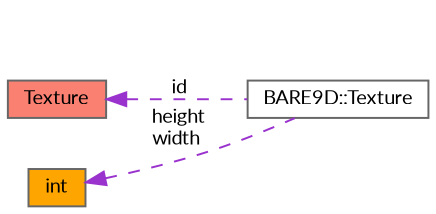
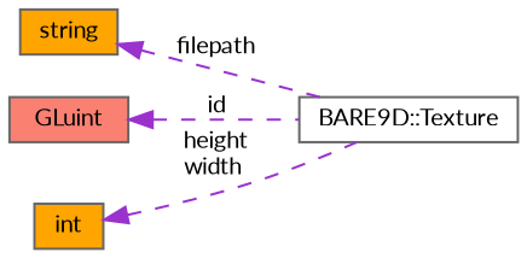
  digraph {
    fontname=Lato
    rankdir=LR
    node [color=gray40 fillcolor=orange fontname=Lato fontsize=10 shape=box style=filled]
    edge [color=darkorchid3 dir=back fontname=Lato fontsize=10 labelfontname=Helvetica labelfontsize=10 style=dashed]
    n1 [fillcolor=white fontcolor=black height=0.2 label="BARE9D::Texture" width=0.4]
-   n3 [fillcolor=salmon height=0.2 label=Texture width=0.4]
+   n2 [height=0.2 label=string width=0.4]
+   n3 [fillcolor=salmon height=0.2 label=GLuint width=0.4]
    n4 [height=0.2 label=int width=0.4]
+   n2 -> n1 [label=" filepath"]
    n3 -> n1 [label=" id"]
    n4 -> n1 [label=" height\nwidth"]
  }
